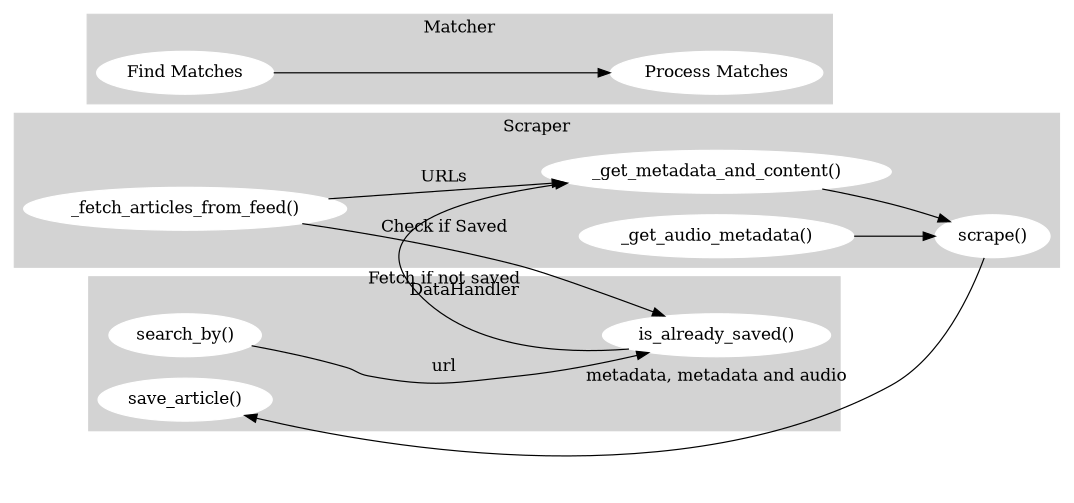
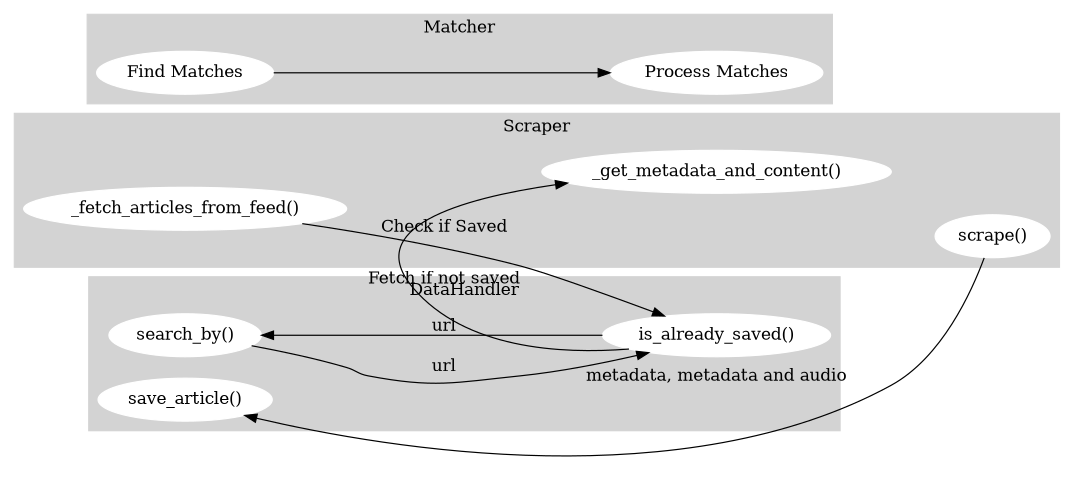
  digraph {
    rankdir=LR
    node [color=white style=filled]
    "_fetch_articles_from_feed()"
    "_get_metadata_and_content()"
    "scrape()"
-   "_get_audio_metadata()"
    "save_article()"
    "search_by()"
    "is_already_saved()"
    n8 [label="Find Matches"]
    n9 [label="Process Matches"]
    subgraph cluster_1 {
      color=lightgrey
      label=Scraper
      style=filled
      "_fetch_articles_from_feed()"
      "_get_metadata_and_content()"
      "scrape()"
-     "_get_audio_metadata()"
    }
    subgraph cluster_2 {
      color=lightgrey
      label=DataHandler
      style=filled
      "save_article()"
      "search_by()"
      "is_already_saved()"
    }
    subgraph cluster_3 {
      color=lightgrey
      label=Matcher
      style=filled
      n8
      n9
    }
-   "_fetch_articles_from_feed()" -> "_get_metadata_and_content()" [label=URLs]
    "_fetch_articles_from_feed()" -> "is_already_saved()" [label="Check if Saved"]
-   "_get_metadata_and_content()" -> "scrape()"
    "scrape()" -> "save_article()" [label="metadata, metadata and audio"]
-   "_get_audio_metadata()" -> "scrape()"
    "search_by()" -> "is_already_saved()" [label=url]
    "is_already_saved()" -> "_get_metadata_and_content()" [label="Fetch if not saved"]
+   "is_already_saved()" -> "search_by()" [label=url]
    n8 -> n9
  }
